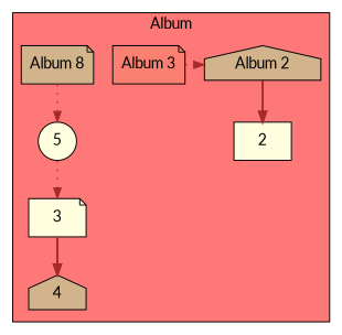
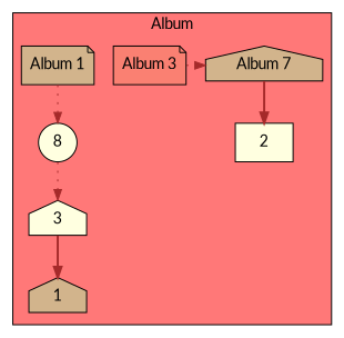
  digraph {
    fontname=Lato
    node [fillcolor=tan fontname=Lato group=2 shape=house style=filled]
    edge [color=brown fontname=Lato style=dotted]
    n1 [fillcolor=salmon group=0 label="Album 3" shape=note]
-   n2 [group=1 label="Album 2"]
-   n3 [label="Album 8" shape=note]
+   n2 [group=1 label="Album 7"]
+   n3 [label="Album 1" shape=note]
    2 [fillcolor=lightyellow group=1 shape=box]
-   5 [fillcolor=lightyellow shape=circle]
-   3 [fillcolor=lightyellow shape=note]
-   1 [label=4]
+   5 [fillcolor=lightyellow shape=circle label=8]
+   3 [fillcolor=lightyellow]
+   1
    subgraph cluster_1 {
      bgcolor="#FF7878"
      label=" Album "
      2
      5
      3
      1
      subgraph sub_2 {
        bgcolor="#FF7878"
        label=" Albumes "
        rank=same
        n1
        n2
        n3
      }
    }
    n1 -> n2
    n2 -> 2 [style=bold]
    n3 -> 5
    5 -> 3
    3 -> 1 [style=bold]
  }
